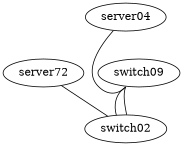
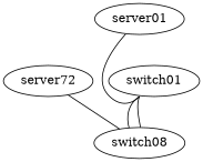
  graph {
    node [config="./helper_scripts/extra_server_config.sh" function=leaf memory=512 os="yk0/ubuntu-xenial"]
    edge [tailport=eth1]
-   switch01 [config="./helper_scripts/extra_switch_config.sh" memory=768 mgmt_ip="192.168.200.1" os="CumulusCommunity/cumulus-vx" version="3.7.6" label=switch09]
-   switch02 [config="./helper_scripts/leaf02-config.sh" memory=2048 os="arista-veos" version="4.21.1.1F"]
-   server01 [function=host mgmt_ip="192.168.200.11" label=server04]
+   switch01 [config="./helper_scripts/extra_switch_config.sh" memory=768 mgmt_ip="192.168.200.1" os="CumulusCommunity/cumulus-vx" version="3.7.6"]
+   switch02 [config="./helper_scripts/leaf02-config.sh" memory=2048 os="arista-veos" version="4.21.1.1F" label=switch08]
+   server01 [function=host mgmt_ip="192.168.200.11"]
    n4 [function=host label=server72 mgmt_ip="192.168.200.12"]
    switch01 -- switch02 [headport=Ethernet2 tailport=swp2]
    switch01 -- switch02 [headport=Ethernet3 tailport=swp3]
    server01 -- switch01 [headport=swp10]
    n4 -- switch02 [headport=Ethernet4]
  }
